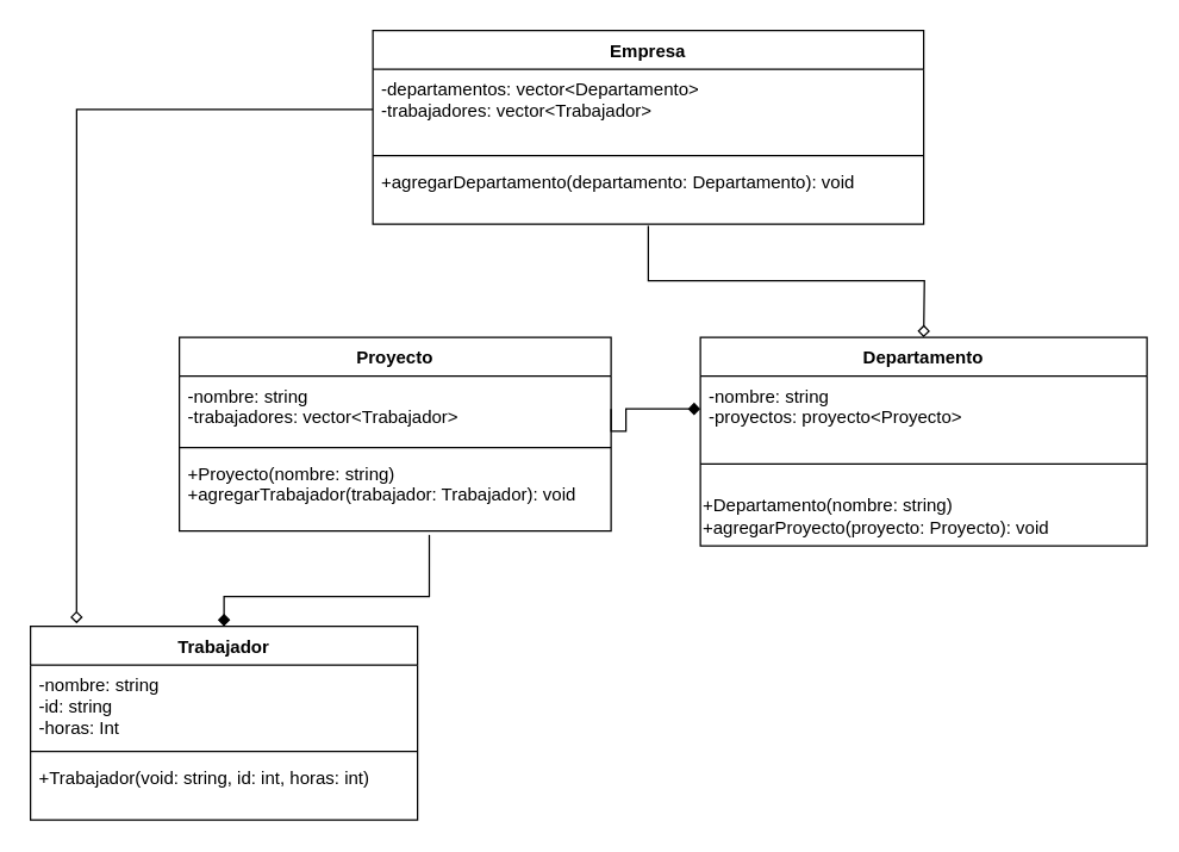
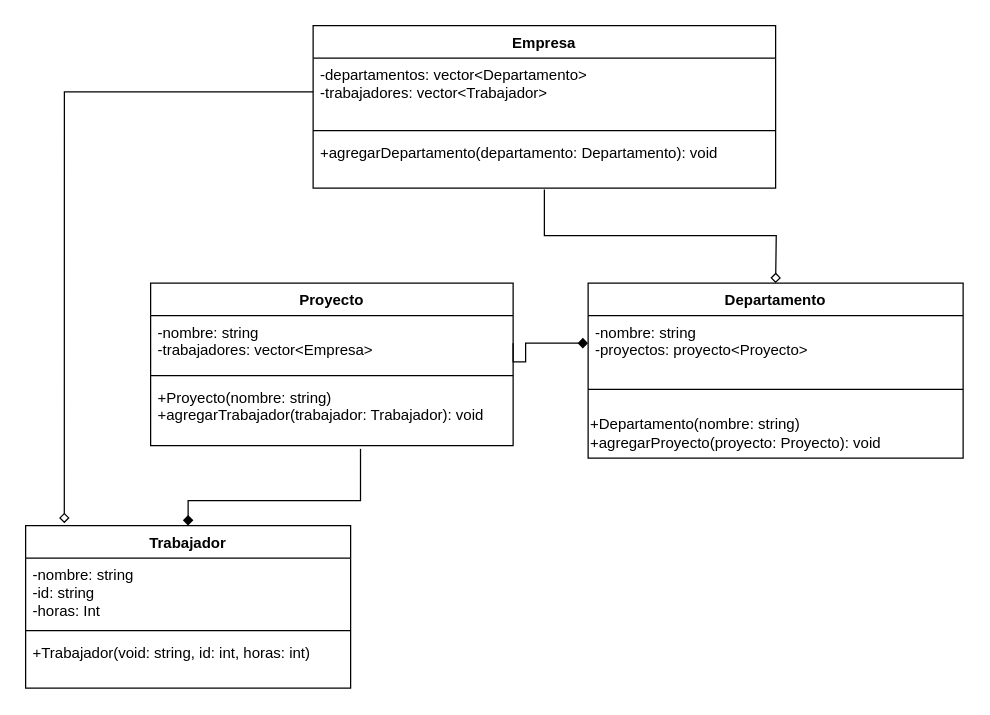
  <mxCell id="0" />
  <mxCell id="1" parent="0" />
  <mxCell id="2" value="Empresa" style="swimlane;fontStyle=1;align=center;verticalAlign=top;childLayout=stackLayout;horizontal=1;startSize=26;horizontalStack=0;resizeParent=1;resizeParentMax=0;resizeLast=0;collapsible=1;marginBottom=0;whiteSpace=wrap;html=1;" parent="1" vertex="1"><mxGeometry x="250" y="20" width="370" height="130" as="geometry" /></mxCell>
  <mxCell id="3" value="-departamentos: vector&amp;lt;Departamento&amp;gt;&lt;br&gt;    -trabajadores: vector&amp;lt;Trabajador&amp;gt;" style="text;strokeColor=none;fillColor=none;align=left;verticalAlign=top;spacingLeft=4;spacingRight=4;overflow=hidden;rotatable=0;points=[[0,0.5],[1,0.5]];portConstraint=eastwest;whiteSpace=wrap;html=1;" parent="2" vertex="1"><mxGeometry y="26" width="370" height="54" as="geometry" /></mxCell>
  <mxCell id="4" value="" style="line;strokeWidth=1;fillColor=none;align=left;verticalAlign=middle;spacingTop=-1;spacingLeft=3;spacingRight=3;rotatable=0;labelPosition=right;points=[];portConstraint=eastwest;strokeColor=inherit;" parent="2" vertex="1"><mxGeometry y="80" width="370" height="8" as="geometry" /></mxCell>
  <mxCell id="5" value="+agregarDepartamento(departamento: Departamento): void" style="text;strokeColor=none;fillColor=none;align=left;verticalAlign=top;spacingLeft=4;spacingRight=4;overflow=hidden;rotatable=0;points=[[0,0.5],[1,0.5]];portConstraint=eastwest;whiteSpace=wrap;html=1;" parent="2" vertex="1"><mxGeometry y="88" width="370" height="42" as="geometry" /></mxCell>
  <mxCell id="6" value="Departamento" style="swimlane;fontStyle=1;align=center;verticalAlign=top;childLayout=stackLayout;horizontal=1;startSize=26;horizontalStack=0;resizeParent=1;resizeParentMax=0;resizeLast=0;collapsible=1;marginBottom=0;whiteSpace=wrap;html=1;" parent="1" vertex="1"><mxGeometry x="470" y="226" width="300" height="140" as="geometry" /></mxCell>
  <mxCell id="7" value="-nombre: string&lt;br&gt;    -proyectos: proyecto&amp;lt;Proyecto&amp;gt;&lt;br&gt;" style="text;strokeColor=none;fillColor=none;align=left;verticalAlign=top;spacingLeft=4;spacingRight=4;overflow=hidden;rotatable=0;points=[[0,0.5],[1,0.5]];portConstraint=eastwest;whiteSpace=wrap;html=1;" parent="6" vertex="1"><mxGeometry y="26" width="300" height="44" as="geometry" /></mxCell>
  <mxCell id="8" value="" style="line;strokeWidth=1;fillColor=none;align=left;verticalAlign=middle;spacingTop=-1;spacingLeft=3;spacingRight=3;rotatable=0;labelPosition=right;points=[];portConstraint=eastwest;strokeColor=inherit;" parent="6" vertex="1"><mxGeometry y="70" width="300" height="30" as="geometry" /></mxCell>
  <mxCell id="9" style="edgeStyle=none;rounded=0;orthogonalLoop=1;jettySize=auto;html=1;entryX=0;entryY=0.55;entryDx=0;entryDy=0;entryPerimeter=0;" edge="1" parent="6" source="10" target="10"><mxGeometry relative="1" as="geometry" /></mxCell>
  <mxCell id="10" value="&lt;div style=&quot;&quot;&gt;+Departamento(nombre: string)&lt;/div&gt;+agregarProyecto(proyecto: Proyecto): void" style="text;html=1;align=left;verticalAlign=middle;resizable=0;points=[];autosize=1;strokeColor=none;fillColor=none;" vertex="1" parent="6"><mxGeometry y="100" width="300" height="40" as="geometry" /></mxCell>
  <mxCell id="11" value="Proyecto" style="swimlane;fontStyle=1;align=center;verticalAlign=top;childLayout=stackLayout;horizontal=1;startSize=26;horizontalStack=0;resizeParent=1;resizeParentMax=0;resizeLast=0;collapsible=1;marginBottom=0;whiteSpace=wrap;html=1;" parent="1" vertex="1"><mxGeometry x="120" y="226" width="290" height="130" as="geometry" /></mxCell>
- <mxCell id="12" value="-nombre: string&lt;br&gt;    -trabajadores: vector&amp;lt;Trabajador&amp;gt;&lt;br&gt;" style="text;strokeColor=none;fillColor=none;align=left;verticalAlign=top;spacingLeft=4;spacingRight=4;overflow=hidden;rotatable=0;points=[[0,0.5],[1,0.5]];portConstraint=eastwest;whiteSpace=wrap;html=1;" parent="11" vertex="1"><mxGeometry y="26" width="290" height="44" as="geometry" /></mxCell>
+ <mxCell id="12" value="-nombre: string&lt;br&gt;    -trabajadores: vector&amp;lt;Empresa&amp;gt;&lt;br&gt;" style="text;strokeColor=none;fillColor=none;align=left;verticalAlign=top;spacingLeft=4;spacingRight=4;overflow=hidden;rotatable=0;points=[[0,0.5],[1,0.5]];portConstraint=eastwest;whiteSpace=wrap;html=1;" parent="11" vertex="1"><mxGeometry y="26" width="290" height="44" as="geometry" /></mxCell>
  <mxCell id="13" value="" style="line;strokeWidth=1;fillColor=none;align=left;verticalAlign=middle;spacingTop=-1;spacingLeft=3;spacingRight=3;rotatable=0;labelPosition=right;points=[];portConstraint=eastwest;strokeColor=inherit;" parent="11" vertex="1"><mxGeometry y="70" width="290" height="8" as="geometry" /></mxCell>
  <mxCell id="14" value="+Proyecto(nombre: string)&lt;br/&gt;    +agregarTrabajador(trabajador: Trabajador): void" style="text;strokeColor=none;fillColor=none;align=left;verticalAlign=top;spacingLeft=4;spacingRight=4;overflow=hidden;rotatable=0;points=[[0,0.5],[1,0.5]];portConstraint=eastwest;whiteSpace=wrap;html=1;" parent="11" vertex="1"><mxGeometry y="78" width="290" height="52" as="geometry" /></mxCell>
  <mxCell id="15" style="edgeStyle=orthogonalEdgeStyle;rounded=0;orthogonalLoop=1;jettySize=auto;html=1;exitX=0.5;exitY=0;exitDx=0;exitDy=0;endArrow=none;endFill=0;entryX=0.579;entryY=1.05;entryDx=0;entryDy=0;entryPerimeter=0;startArrow=diamond;startFill=1;" parent="1" source="16" target="14" edge="1"><mxGeometry relative="1" as="geometry"><mxPoint x="210" y="360" as="targetPoint" /><Array as="points"><mxPoint x="150" y="400" /><mxPoint x="288" y="400" /></Array></mxGeometry></mxCell>
  <mxCell id="16" value="Trabajador" style="swimlane;fontStyle=1;align=center;verticalAlign=top;childLayout=stackLayout;horizontal=1;startSize=26;horizontalStack=0;resizeParent=1;resizeParentMax=0;resizeLast=0;collapsible=1;marginBottom=0;whiteSpace=wrap;html=1;" parent="1" vertex="1"><mxGeometry x="20" y="420" width="260" height="130" as="geometry" /></mxCell>
  <mxCell id="17" value="-nombre: string&amp;nbsp;&lt;br&gt;-id: string&lt;br&gt;-horas: Int" style="text;strokeColor=none;fillColor=none;align=left;verticalAlign=top;spacingLeft=4;spacingRight=4;overflow=hidden;rotatable=0;points=[[0,0.5],[1,0.5]];portConstraint=eastwest;whiteSpace=wrap;html=1;" parent="16" vertex="1"><mxGeometry y="26" width="260" height="54" as="geometry" /></mxCell>
  <mxCell id="18" value="" style="line;strokeWidth=1;fillColor=none;align=left;verticalAlign=middle;spacingTop=-1;spacingLeft=3;spacingRight=3;rotatable=0;labelPosition=right;points=[];portConstraint=eastwest;strokeColor=inherit;" parent="16" vertex="1"><mxGeometry y="80" width="260" height="8" as="geometry" /></mxCell>
  <mxCell id="19" value="+Trabajador(void: string, id: int, horas: int)" style="text;strokeColor=none;fillColor=none;align=left;verticalAlign=top;spacingLeft=4;spacingRight=4;overflow=hidden;rotatable=0;points=[[0,0.5],[1,0.5]];portConstraint=eastwest;whiteSpace=wrap;html=1;" parent="16" vertex="1"><mxGeometry y="88" width="260" height="42" as="geometry" /></mxCell>
  <mxCell id="20" style="edgeStyle=orthogonalEdgeStyle;rounded=0;orthogonalLoop=1;jettySize=auto;html=1;exitX=1;exitY=0.5;exitDx=0;exitDy=0;entryX=0;entryY=0.5;entryDx=0;entryDy=0;endArrow=diamond;endFill=1;" parent="1" source="12" target="7" edge="1"><mxGeometry relative="1" as="geometry"><Array as="points"><mxPoint x="420" y="289" /><mxPoint x="420" y="274" /></Array></mxGeometry></mxCell>
  <mxCell id="21" style="edgeStyle=orthogonalEdgeStyle;rounded=0;orthogonalLoop=1;jettySize=auto;html=1;entryX=0.5;entryY=1.024;entryDx=0;entryDy=0;endArrow=none;endFill=0;startArrow=diamond;startFill=0;entryPerimeter=0;" parent="1" target="5" edge="1"><mxGeometry relative="1" as="geometry"><mxPoint x="620" y="226" as="sourcePoint" /></mxGeometry></mxCell>
  <mxCell id="22" style="edgeStyle=none;rounded=0;orthogonalLoop=1;jettySize=auto;html=1;exitX=0;exitY=0.5;exitDx=0;exitDy=0;entryX=0.119;entryY=-0.015;entryDx=0;entryDy=0;endArrow=diamond;endFill=0;entryPerimeter=0;" edge="1" parent="1" source="3" target="16"><mxGeometry relative="1" as="geometry"><mxPoint x="170" y="-20" as="sourcePoint" /><mxPoint x="-60" y="380" as="targetPoint" /><Array as="points"><mxPoint x="51" y="73" /></Array></mxGeometry></mxCell>
